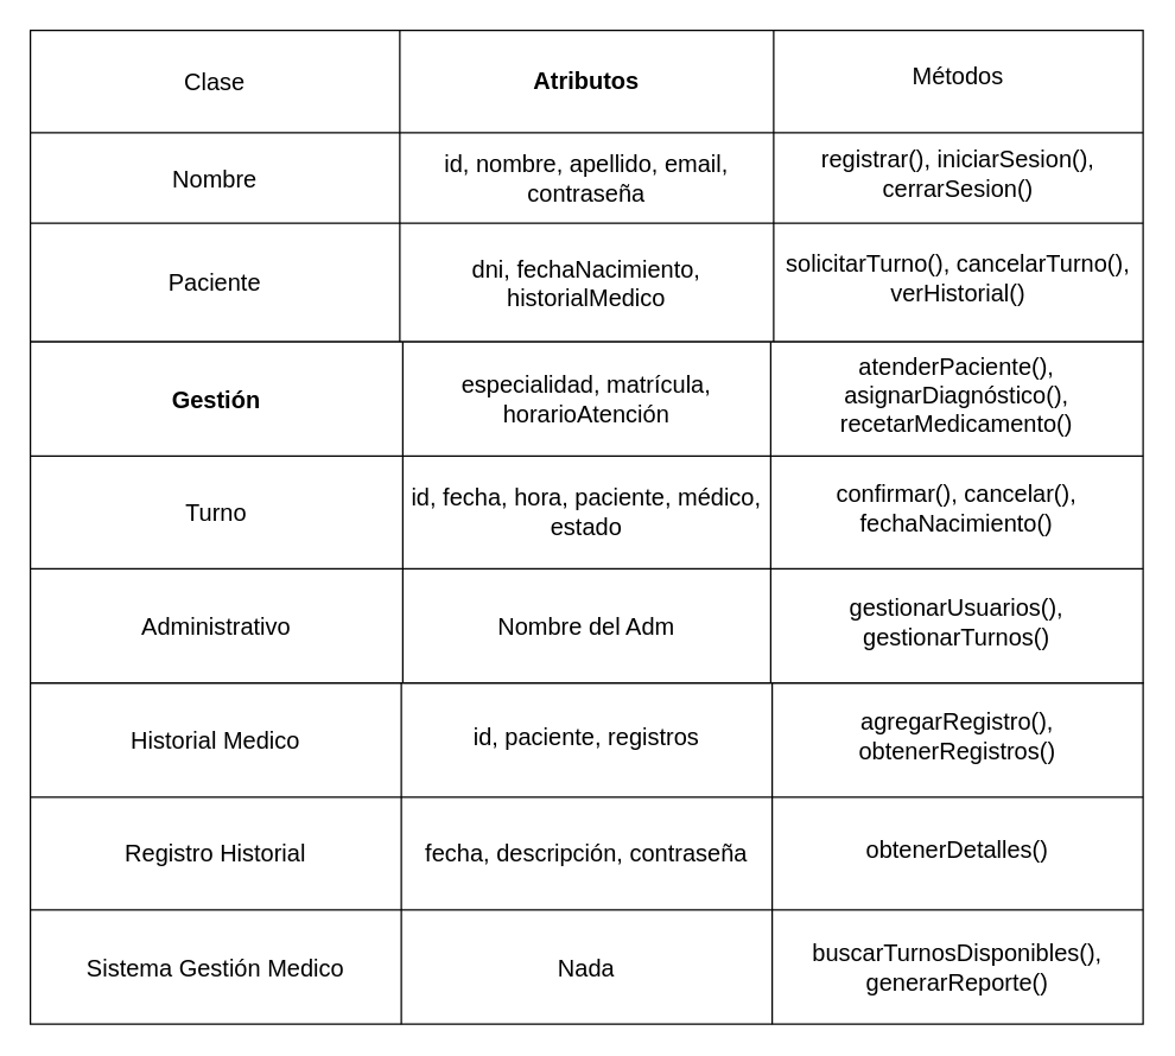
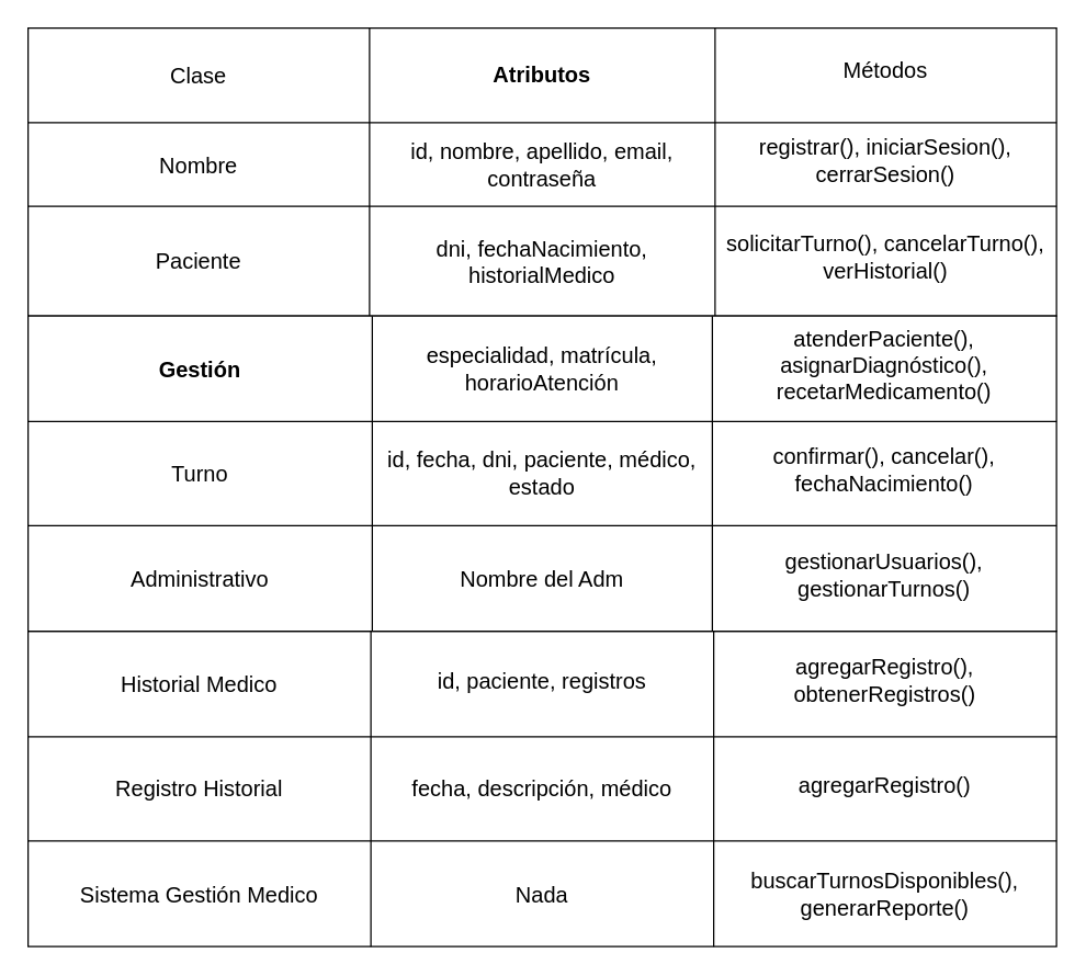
  <mxCell id="0" />
  <mxCell id="1" parent="0" />
  <mxCell id="2" value="" style="shape=table;startSize=0;container=1;collapsible=0;childLayout=tableLayout;fontSize=16;" vertex="1" parent="1"><mxGeometry x="20" y="20" width="750" height="210" as="geometry" /></mxCell>
  <mxCell id="3" value="" style="shape=tableRow;horizontal=0;startSize=0;swimlaneHead=0;swimlaneBody=0;strokeColor=inherit;top=0;left=0;bottom=0;right=0;collapsible=0;dropTarget=0;fillColor=none;points=[[0,0.5],[1,0.5]];portConstraint=eastwest;fontSize=16;" vertex="1" parent="2"><mxGeometry width="750" height="69" as="geometry" /></mxCell>
  <mxCell id="4" value="&lt;div style=&quot;text-align: left;&quot;&gt;&lt;span style=&quot;background-color: transparent; color: light-dark(rgb(0, 0, 0), rgb(255, 255, 255));&quot;&gt;Clase&lt;/span&gt;&lt;/div&gt;" style="shape=partialRectangle;html=1;whiteSpace=wrap;connectable=0;strokeColor=inherit;overflow=hidden;fillColor=none;top=0;left=0;bottom=0;right=0;pointerEvents=1;fontSize=16;" vertex="1" parent="3"><mxGeometry width="249" height="69" as="geometry"><mxRectangle width="249" height="69" as="alternateBounds" /></mxGeometry></mxCell>
  <mxCell id="5" value="&#10;&lt;table&gt;&lt;tbody&gt;&lt;tr&gt;&lt;th data-end=&quot;283&quot; data-start=&quot;230&quot;&gt;&lt;strong data-end=&quot;245&quot; data-start=&quot;232&quot;&gt;Atributos&lt;/strong&gt;&lt;/th&gt;&lt;/tr&gt;&lt;/tbody&gt;&lt;/table&gt;&lt;table&gt;&lt;tbody&gt;&lt;tr&gt;&lt;th data-end=&quot;335&quot; data-start=&quot;283&quot;&gt;&lt;/th&gt;&lt;/tr&gt;&lt;/tbody&gt;&lt;/table&gt;&#10;&#10;" style="shape=partialRectangle;html=1;whiteSpace=wrap;connectable=0;strokeColor=inherit;overflow=hidden;fillColor=none;top=0;left=0;bottom=0;right=0;pointerEvents=1;fontSize=16;" vertex="1" parent="3"><mxGeometry x="249" width="252" height="69" as="geometry"><mxRectangle width="252" height="69" as="alternateBounds" /></mxGeometry></mxCell>
  <mxCell id="6" value="&#10;Métodos&#10;&#10;" style="shape=partialRectangle;html=1;whiteSpace=wrap;connectable=0;strokeColor=inherit;overflow=hidden;fillColor=none;top=0;left=0;bottom=0;right=0;pointerEvents=1;fontSize=16;" vertex="1" parent="3"><mxGeometry x="501" width="249" height="69" as="geometry"><mxRectangle width="249" height="69" as="alternateBounds" /></mxGeometry></mxCell>
  <mxCell id="7" value="" style="shape=tableRow;horizontal=0;startSize=0;swimlaneHead=0;swimlaneBody=0;strokeColor=inherit;top=0;left=0;bottom=0;right=0;collapsible=0;dropTarget=0;fillColor=none;points=[[0,0.5],[1,0.5]];portConstraint=eastwest;fontSize=16;" vertex="1" parent="2"><mxGeometry y="69" width="750" height="61" as="geometry" /></mxCell>
  <mxCell id="8" value="&#10;Nombre&#10;&#10;" style="shape=partialRectangle;html=1;whiteSpace=wrap;connectable=0;strokeColor=inherit;overflow=hidden;fillColor=none;top=0;left=0;bottom=0;right=0;pointerEvents=1;fontSize=16;" vertex="1" parent="7"><mxGeometry width="249" height="61" as="geometry"><mxRectangle width="249" height="61" as="alternateBounds" /></mxGeometry></mxCell>
  <mxCell id="9" value="id, nombre, apellido, email, contraseña" style="shape=partialRectangle;html=1;whiteSpace=wrap;connectable=0;strokeColor=inherit;overflow=hidden;fillColor=none;top=0;left=0;bottom=0;right=0;pointerEvents=1;fontSize=16;" vertex="1" parent="7"><mxGeometry x="249" width="252" height="61" as="geometry"><mxRectangle width="252" height="61" as="alternateBounds" /></mxGeometry></mxCell>
  <mxCell id="10" value="&lt;table&gt;&lt;tbody&gt;&lt;tr data-end=&quot;600&quot; data-start=&quot;467&quot;&gt;&lt;td&gt;registrar(), iniciarSesion(), cerrarSesion()&lt;/td&gt;&lt;/tr&gt;&lt;/tbody&gt;&lt;/table&gt;&lt;table&gt;&lt;tbody&gt;&lt;tr data-end=&quot;735&quot; data-start=&quot;601&quot;&gt;&lt;td&gt;&lt;/td&gt;&lt;/tr&gt;&lt;/tbody&gt;&lt;/table&gt;" style="shape=partialRectangle;html=1;whiteSpace=wrap;connectable=0;strokeColor=inherit;overflow=hidden;fillColor=none;top=0;left=0;bottom=0;right=0;pointerEvents=1;fontSize=16;" vertex="1" parent="7"><mxGeometry x="501" width="249" height="61" as="geometry"><mxRectangle width="249" height="61" as="alternateBounds" /></mxGeometry></mxCell>
  <mxCell id="11" value="" style="shape=tableRow;horizontal=0;startSize=0;swimlaneHead=0;swimlaneBody=0;strokeColor=inherit;top=0;left=0;bottom=0;right=0;collapsible=0;dropTarget=0;fillColor=none;points=[[0,0.5],[1,0.5]];portConstraint=eastwest;fontSize=16;" vertex="1" parent="2"><mxGeometry y="130" width="750" height="80" as="geometry" /></mxCell>
  <mxCell id="12" value="Paciente" style="shape=partialRectangle;html=1;whiteSpace=wrap;connectable=0;strokeColor=inherit;overflow=hidden;fillColor=none;top=0;left=0;bottom=0;right=0;pointerEvents=1;fontSize=16;" vertex="1" parent="11"><mxGeometry width="249" height="80" as="geometry"><mxRectangle width="249" height="80" as="alternateBounds" /></mxGeometry></mxCell>
  <mxCell id="13" value="&#10;dni, fechaNacimiento, historialMedico&#10;&#10;" style="shape=partialRectangle;html=1;whiteSpace=wrap;connectable=0;strokeColor=inherit;overflow=hidden;fillColor=none;top=0;left=0;bottom=0;right=0;pointerEvents=1;fontSize=16;" vertex="1" parent="11"><mxGeometry x="249" width="252" height="80" as="geometry"><mxRectangle width="252" height="80" as="alternateBounds" /></mxGeometry></mxCell>
  <mxCell id="14" value="&lt;table&gt;&lt;tbody&gt;&lt;tr data-end=&quot;735&quot; data-start=&quot;601&quot;&gt;&lt;td&gt;solicitarTurno(), cancelarTurno(), verHistorial()&lt;/td&gt;&lt;/tr&gt;&lt;/tbody&gt;&lt;/table&gt;&lt;table&gt;&lt;tbody&gt;&lt;tr data-end=&quot;882&quot; data-start=&quot;736&quot;&gt;&lt;td&gt;&lt;/td&gt;&lt;/tr&gt;&lt;/tbody&gt;&lt;/table&gt;" style="shape=partialRectangle;html=1;whiteSpace=wrap;connectable=0;strokeColor=inherit;overflow=hidden;fillColor=none;top=0;left=0;bottom=0;right=0;pointerEvents=1;fontSize=16;" vertex="1" parent="11"><mxGeometry x="501" width="249" height="80" as="geometry"><mxRectangle width="249" height="80" as="alternateBounds" /></mxGeometry></mxCell>
  <mxCell id="15" value="" style="shape=table;startSize=0;container=1;collapsible=0;childLayout=tableLayout;fontSize=16;" vertex="1" parent="1"><mxGeometry x="20" y="460" width="750" height="230" as="geometry" /></mxCell>
  <mxCell id="16" value="" style="shape=tableRow;horizontal=0;startSize=0;swimlaneHead=0;swimlaneBody=0;strokeColor=inherit;top=0;left=0;bottom=0;right=0;collapsible=0;dropTarget=0;fillColor=none;points=[[0,0.5],[1,0.5]];portConstraint=eastwest;fontSize=16;" vertex="1" parent="15"><mxGeometry width="750" height="77" as="geometry" /></mxCell>
  <mxCell id="17" value="Historial Medico" style="shape=partialRectangle;html=1;whiteSpace=wrap;connectable=0;strokeColor=inherit;overflow=hidden;fillColor=none;top=0;left=0;bottom=0;right=0;pointerEvents=1;fontSize=16;" vertex="1" parent="16"><mxGeometry width="250" height="77" as="geometry"><mxRectangle width="250" height="77" as="alternateBounds" /></mxGeometry></mxCell>
  <mxCell id="18" value="&lt;table&gt;&lt;tbody&gt;&lt;tr&gt;&lt;td&gt;id, paciente, registros&lt;/td&gt;&lt;/tr&gt;&lt;/tbody&gt;&lt;/table&gt;&lt;table&gt;&lt;tbody&gt;&lt;tr&gt;&lt;td&gt;&lt;/td&gt;&lt;/tr&gt;&lt;/tbody&gt;&lt;/table&gt;" style="shape=partialRectangle;html=1;whiteSpace=wrap;connectable=0;strokeColor=inherit;overflow=hidden;fillColor=none;top=0;left=0;bottom=0;right=0;pointerEvents=1;fontSize=16;" vertex="1" parent="16"><mxGeometry x="250" width="250" height="77" as="geometry"><mxRectangle width="250" height="77" as="alternateBounds" /></mxGeometry></mxCell>
  <mxCell id="19" value="&lt;table&gt;&lt;tbody&gt;&lt;tr data-end=&quot;1253&quot; data-start=&quot;1131&quot;&gt;&lt;td&gt;agregarRegistro(), obtenerRegistros()&lt;/td&gt;&lt;/tr&gt;&lt;/tbody&gt;&lt;/table&gt;&lt;table&gt;&lt;tbody&gt;&lt;tr data-end=&quot;1355&quot; data-start=&quot;1254&quot;&gt;&lt;td&gt;&lt;/td&gt;&lt;/tr&gt;&lt;/tbody&gt;&lt;/table&gt;" style="shape=partialRectangle;html=1;whiteSpace=wrap;connectable=0;strokeColor=inherit;overflow=hidden;fillColor=none;top=0;left=0;bottom=0;right=0;pointerEvents=1;fontSize=16;" vertex="1" parent="16"><mxGeometry x="500" width="250" height="77" as="geometry"><mxRectangle width="250" height="77" as="alternateBounds" /></mxGeometry></mxCell>
  <mxCell id="20" value="" style="shape=tableRow;horizontal=0;startSize=0;swimlaneHead=0;swimlaneBody=0;strokeColor=inherit;top=0;left=0;bottom=0;right=0;collapsible=0;dropTarget=0;fillColor=none;points=[[0,0.5],[1,0.5]];portConstraint=eastwest;fontSize=16;" vertex="1" parent="15"><mxGeometry y="77" width="750" height="76" as="geometry" /></mxCell>
  <mxCell id="21" value="&lt;br&gt;Registro Historial&lt;div&gt;&lt;br/&gt;&lt;/div&gt;" style="shape=partialRectangle;html=1;whiteSpace=wrap;connectable=0;strokeColor=inherit;overflow=hidden;fillColor=none;top=0;left=0;bottom=0;right=0;pointerEvents=1;fontSize=16;" vertex="1" parent="20"><mxGeometry width="250" height="76" as="geometry"><mxRectangle width="250" height="76" as="alternateBounds" /></mxGeometry></mxCell>
- <mxCell id="22" value="fecha, descripción, contraseña" style="shape=partialRectangle;html=1;whiteSpace=wrap;connectable=0;strokeColor=inherit;overflow=hidden;fillColor=none;top=0;left=0;bottom=0;right=0;pointerEvents=1;fontSize=16;" vertex="1" parent="20"><mxGeometry x="250" width="250" height="76" as="geometry"><mxRectangle width="250" height="76" as="alternateBounds" /></mxGeometry></mxCell>
- <mxCell id="23" value="&lt;table&gt;&lt;tbody&gt;&lt;tr data-end=&quot;1355&quot; data-start=&quot;1254&quot;&gt;&lt;td&gt;obtenerDetalles()&lt;/td&gt;&lt;/tr&gt;&lt;/tbody&gt;&lt;/table&gt;&lt;table&gt;&lt;tbody&gt;&lt;tr data-end=&quot;1483&quot; data-start=&quot;1356&quot;&gt;&lt;td&gt;&lt;/td&gt;&lt;/tr&gt;&lt;/tbody&gt;&lt;/table&gt;" style="shape=partialRectangle;html=1;whiteSpace=wrap;connectable=0;strokeColor=inherit;overflow=hidden;fillColor=none;top=0;left=0;bottom=0;right=0;pointerEvents=1;fontSize=16;" vertex="1" parent="20"><mxGeometry x="500" width="250" height="76" as="geometry"><mxRectangle width="250" height="76" as="alternateBounds" /></mxGeometry></mxCell>
+ <mxCell id="22" value="fecha, descripción, médico" style="shape=partialRectangle;html=1;whiteSpace=wrap;connectable=0;strokeColor=inherit;overflow=hidden;fillColor=none;top=0;left=0;bottom=0;right=0;pointerEvents=1;fontSize=16;" vertex="1" parent="20"><mxGeometry x="250" width="250" height="76" as="geometry"><mxRectangle width="250" height="76" as="alternateBounds" /></mxGeometry></mxCell>
+ <mxCell id="23" value="&lt;table&gt;&lt;tbody&gt;&lt;tr data-end=&quot;1355&quot; data-start=&quot;1254&quot;&gt;&lt;td&gt;agregarRegistro()&lt;/td&gt;&lt;/tr&gt;&lt;/tbody&gt;&lt;/table&gt;&lt;table&gt;&lt;tbody&gt;&lt;tr data-end=&quot;1483&quot; data-start=&quot;1356&quot;&gt;&lt;td&gt;&lt;/td&gt;&lt;/tr&gt;&lt;/tbody&gt;&lt;/table&gt;" style="shape=partialRectangle;html=1;whiteSpace=wrap;connectable=0;strokeColor=inherit;overflow=hidden;fillColor=none;top=0;left=0;bottom=0;right=0;pointerEvents=1;fontSize=16;" vertex="1" parent="20"><mxGeometry x="500" width="250" height="76" as="geometry"><mxRectangle width="250" height="76" as="alternateBounds" /></mxGeometry></mxCell>
  <mxCell id="24" value="" style="shape=tableRow;horizontal=0;startSize=0;swimlaneHead=0;swimlaneBody=0;strokeColor=inherit;top=0;left=0;bottom=0;right=0;collapsible=0;dropTarget=0;fillColor=none;points=[[0,0.5],[1,0.5]];portConstraint=eastwest;fontSize=16;" vertex="1" parent="15"><mxGeometry y="153" width="750" height="77" as="geometry" /></mxCell>
  <mxCell id="25" value="&lt;br&gt;Sistema Gestión Medico&lt;div&gt;&lt;br/&gt;&lt;/div&gt;" style="shape=partialRectangle;html=1;whiteSpace=wrap;connectable=0;strokeColor=inherit;overflow=hidden;fillColor=none;top=0;left=0;bottom=0;right=0;pointerEvents=1;fontSize=16;" vertex="1" parent="24"><mxGeometry width="250" height="77" as="geometry"><mxRectangle width="250" height="77" as="alternateBounds" /></mxGeometry></mxCell>
  <mxCell id="26" value="Nada" style="shape=partialRectangle;html=1;whiteSpace=wrap;connectable=0;strokeColor=inherit;overflow=hidden;fillColor=none;top=0;left=0;bottom=0;right=0;pointerEvents=1;fontSize=16;" vertex="1" parent="24"><mxGeometry x="250" width="250" height="77" as="geometry"><mxRectangle width="250" height="77" as="alternateBounds" /></mxGeometry></mxCell>
  <mxCell id="27" value="&lt;div class=&quot;overflow-x-auto contain-inline-size&quot;&gt;&lt;table data-end=&quot;1483&quot; data-start=&quot;201&quot;&gt;&lt;tbody data-end=&quot;1483&quot; data-start=&quot;467&quot;&gt;&lt;tr data-end=&quot;1483&quot; data-start=&quot;1356&quot;&gt;&lt;td&gt;buscarTurnosDisponibles(), generarReporte()&lt;/td&gt;&lt;/tr&gt;&lt;/tbody&gt;&lt;/table&gt;&lt;/div&gt;" style="shape=partialRectangle;html=1;whiteSpace=wrap;connectable=0;strokeColor=inherit;overflow=hidden;fillColor=none;top=0;left=0;bottom=0;right=0;pointerEvents=1;fontSize=16;" vertex="1" parent="24"><mxGeometry x="500" width="250" height="77" as="geometry"><mxRectangle width="250" height="77" as="alternateBounds" /></mxGeometry></mxCell>
  <mxCell id="28" value="" style="shape=table;startSize=0;container=1;collapsible=0;childLayout=tableLayout;fontSize=16;" vertex="1" parent="1"><mxGeometry x="20" y="230" width="750" height="230" as="geometry" /></mxCell>
  <mxCell id="29" value="" style="shape=tableRow;horizontal=0;startSize=0;swimlaneHead=0;swimlaneBody=0;strokeColor=inherit;top=0;left=0;bottom=0;right=0;collapsible=0;dropTarget=0;fillColor=none;points=[[0,0.5],[1,0.5]];portConstraint=eastwest;fontSize=16;" vertex="1" parent="28"><mxGeometry width="750" height="77" as="geometry" /></mxCell>
  <mxCell id="30" value="&lt;strong data-end=&quot;748&quot; data-start=&quot;738&quot;&gt;Gestión&lt;/strong&gt;" style="shape=partialRectangle;html=1;whiteSpace=wrap;connectable=0;strokeColor=inherit;overflow=hidden;fillColor=none;top=0;left=0;bottom=0;right=0;pointerEvents=1;fontSize=16;" vertex="1" parent="29"><mxGeometry width="251" height="77" as="geometry"><mxRectangle width="251" height="77" as="alternateBounds" /></mxGeometry></mxCell>
  <mxCell id="31" value="especialidad, matrícula, horarioAtención" style="shape=partialRectangle;html=1;whiteSpace=wrap;connectable=0;strokeColor=inherit;overflow=hidden;fillColor=none;top=0;left=0;bottom=0;right=0;pointerEvents=1;fontSize=16;" vertex="1" parent="29"><mxGeometry x="251" width="248" height="77" as="geometry"><mxRectangle width="248" height="77" as="alternateBounds" /></mxGeometry></mxCell>
  <mxCell id="32" value="&lt;table&gt;&lt;tbody&gt;&lt;tr data-end=&quot;882&quot; data-start=&quot;736&quot;&gt;&lt;td&gt;atenderPaciente(), asignarDiagnóstico(), recetarMedicamento()&lt;/td&gt;&lt;/tr&gt;&lt;/tbody&gt;&lt;/table&gt;&lt;table&gt;&lt;tbody&gt;&lt;tr data-end=&quot;1005&quot; data-start=&quot;883&quot;&gt;&lt;td&gt;&lt;/td&gt;&lt;/tr&gt;&lt;/tbody&gt;&lt;/table&gt;" style="shape=partialRectangle;html=1;whiteSpace=wrap;connectable=0;strokeColor=inherit;overflow=hidden;fillColor=none;top=0;left=0;bottom=0;right=0;pointerEvents=1;fontSize=16;" vertex="1" parent="29"><mxGeometry x="499" width="251" height="77" as="geometry"><mxRectangle width="251" height="77" as="alternateBounds" /></mxGeometry></mxCell>
  <mxCell id="33" value="" style="shape=tableRow;horizontal=0;startSize=0;swimlaneHead=0;swimlaneBody=0;strokeColor=inherit;top=0;left=0;bottom=0;right=0;collapsible=0;dropTarget=0;fillColor=none;points=[[0,0.5],[1,0.5]];portConstraint=eastwest;fontSize=16;" vertex="1" parent="28"><mxGeometry y="77" width="750" height="76" as="geometry" /></mxCell>
  <mxCell id="34" value="Turno" style="shape=partialRectangle;html=1;whiteSpace=wrap;connectable=0;strokeColor=inherit;overflow=hidden;fillColor=none;top=0;left=0;bottom=0;right=0;pointerEvents=1;fontSize=16;" vertex="1" parent="33"><mxGeometry width="251" height="76" as="geometry"><mxRectangle width="251" height="76" as="alternateBounds" /></mxGeometry></mxCell>
- <mxCell id="35" value="id, fecha, hora, paciente, médico, estado" style="shape=partialRectangle;html=1;whiteSpace=wrap;connectable=0;strokeColor=inherit;overflow=hidden;fillColor=none;top=0;left=0;bottom=0;right=0;pointerEvents=1;fontSize=16;" vertex="1" parent="33"><mxGeometry x="251" width="248" height="76" as="geometry"><mxRectangle width="248" height="76" as="alternateBounds" /></mxGeometry></mxCell>
+ <mxCell id="35" value="id, fecha, dni, paciente, médico, estado" style="shape=partialRectangle;html=1;whiteSpace=wrap;connectable=0;strokeColor=inherit;overflow=hidden;fillColor=none;top=0;left=0;bottom=0;right=0;pointerEvents=1;fontSize=16;" vertex="1" parent="33"><mxGeometry x="251" width="248" height="76" as="geometry"><mxRectangle width="248" height="76" as="alternateBounds" /></mxGeometry></mxCell>
  <mxCell id="36" value="&lt;table&gt;&lt;tbody&gt;&lt;tr data-end=&quot;1005&quot; data-start=&quot;883&quot;&gt;&lt;td&gt;confirmar(), cancelar(), fechaNacimiento()&lt;/td&gt;&lt;/tr&gt;&lt;/tbody&gt;&lt;/table&gt;&lt;table&gt;&lt;tbody&gt;&lt;tr data-end=&quot;1130&quot; data-start=&quot;1006&quot;&gt;&lt;td&gt;&lt;/td&gt;&lt;/tr&gt;&lt;/tbody&gt;&lt;/table&gt;" style="shape=partialRectangle;html=1;whiteSpace=wrap;connectable=0;strokeColor=inherit;overflow=hidden;fillColor=none;top=0;left=0;bottom=0;right=0;pointerEvents=1;fontSize=16;" vertex="1" parent="33"><mxGeometry x="499" width="251" height="76" as="geometry"><mxRectangle width="251" height="76" as="alternateBounds" /></mxGeometry></mxCell>
  <mxCell id="37" value="" style="shape=tableRow;horizontal=0;startSize=0;swimlaneHead=0;swimlaneBody=0;strokeColor=inherit;top=0;left=0;bottom=0;right=0;collapsible=0;dropTarget=0;fillColor=none;points=[[0,0.5],[1,0.5]];portConstraint=eastwest;fontSize=16;" vertex="1" parent="28"><mxGeometry y="153" width="750" height="77" as="geometry" /></mxCell>
  <mxCell id="38" value="Administrativo" style="shape=partialRectangle;html=1;whiteSpace=wrap;connectable=0;strokeColor=inherit;overflow=hidden;fillColor=none;top=0;left=0;bottom=0;right=0;pointerEvents=1;fontSize=16;" vertex="1" parent="37"><mxGeometry width="251" height="77" as="geometry"><mxRectangle width="251" height="77" as="alternateBounds" /></mxGeometry></mxCell>
  <mxCell id="39" value="Nombre del Adm" style="shape=partialRectangle;html=1;whiteSpace=wrap;connectable=0;strokeColor=inherit;overflow=hidden;fillColor=none;top=0;left=0;bottom=0;right=0;pointerEvents=1;fontSize=16;" vertex="1" parent="37"><mxGeometry x="251" width="248" height="77" as="geometry"><mxRectangle width="248" height="77" as="alternateBounds" /></mxGeometry></mxCell>
  <mxCell id="40" value="&lt;table&gt;&lt;tbody&gt;&lt;tr data-end=&quot;1130&quot; data-start=&quot;1006&quot;&gt;&lt;td&gt;gestionarUsuarios(), gestionarTurnos()&lt;/td&gt;&lt;/tr&gt;&lt;/tbody&gt;&lt;/table&gt;&lt;table&gt;&lt;tbody&gt;&lt;tr data-end=&quot;1253&quot; data-start=&quot;1131&quot;&gt;&lt;td&gt;&lt;/td&gt;&lt;/tr&gt;&lt;/tbody&gt;&lt;/table&gt;" style="shape=partialRectangle;html=1;whiteSpace=wrap;connectable=0;strokeColor=inherit;overflow=hidden;fillColor=none;top=0;left=0;bottom=0;right=0;pointerEvents=1;fontSize=16;" vertex="1" parent="37"><mxGeometry x="499" width="251" height="77" as="geometry"><mxRectangle width="251" height="77" as="alternateBounds" /></mxGeometry></mxCell>
